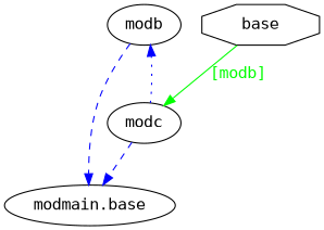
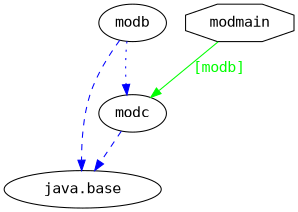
  digraph {
    node [fontname=Consolas shape=ellipse]
    edge [color="#0000ff" fontcolor="#0000ff" fontname=Consolas style=dashed weight=16]
    n1 [label=modb]
-   n2 [label="modmain.base"]
+   n2 [label="java.base"]
    n3 [label=modc]
-   n4 [label=base shape=octagon]
+   n4 [label=modmain shape=octagon]
    n1 -> n2
-   n3 -> n1 [style=dotted]
+   n1 -> n3 [style=dotted]
    n3 -> n2
    n4 -> n3 [color="#00ff00" fontcolor="#00ff00" label="[modb]" weight=4 style=""]
  }
